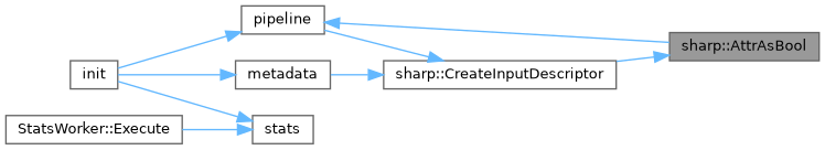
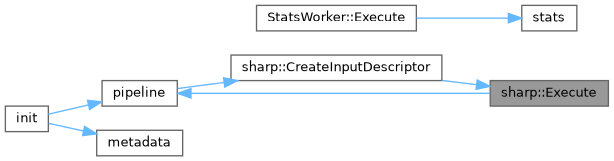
  digraph {
    rankdir=RL
    node [color=grey40 fillcolor=white fontname=Helvetica fontsize=10 shape=box style=filled]
    edge [color=steelblue1 dir=back fontname=Helvetica fontsize=10 labelfontname=Helvetica labelfontsize=10 style=solid]
-   n1 [color=gray40 fillcolor=grey60 fontcolor=black height=0.2 label="sharp::AttrAsBool" width=0.4]
+   n1 [color=gray40 fillcolor=grey60 fontcolor=black height=0.2 label="sharp::Execute" width=0.4]
    n2 [height=0.2 label="sharp::CreateInputDescriptor" width=0.4]
    n3 [height=0.2 label=pipeline width=0.4]
    n4 [height=0.2 label=metadata width=0.4]
    n5 [height=0.2 label=init width=0.4]
    n6 [height=0.2 label=stats width=0.4]
    n7 [height=0.2 label="StatsWorker::Execute" width=0.4]
    n1 -> n2
    n2 -> n3
-   n2 -> n4
    n3 -> n1
    n3 -> n5
    n4 -> n5
-   n6 -> n5
    n6 -> n7
  }
